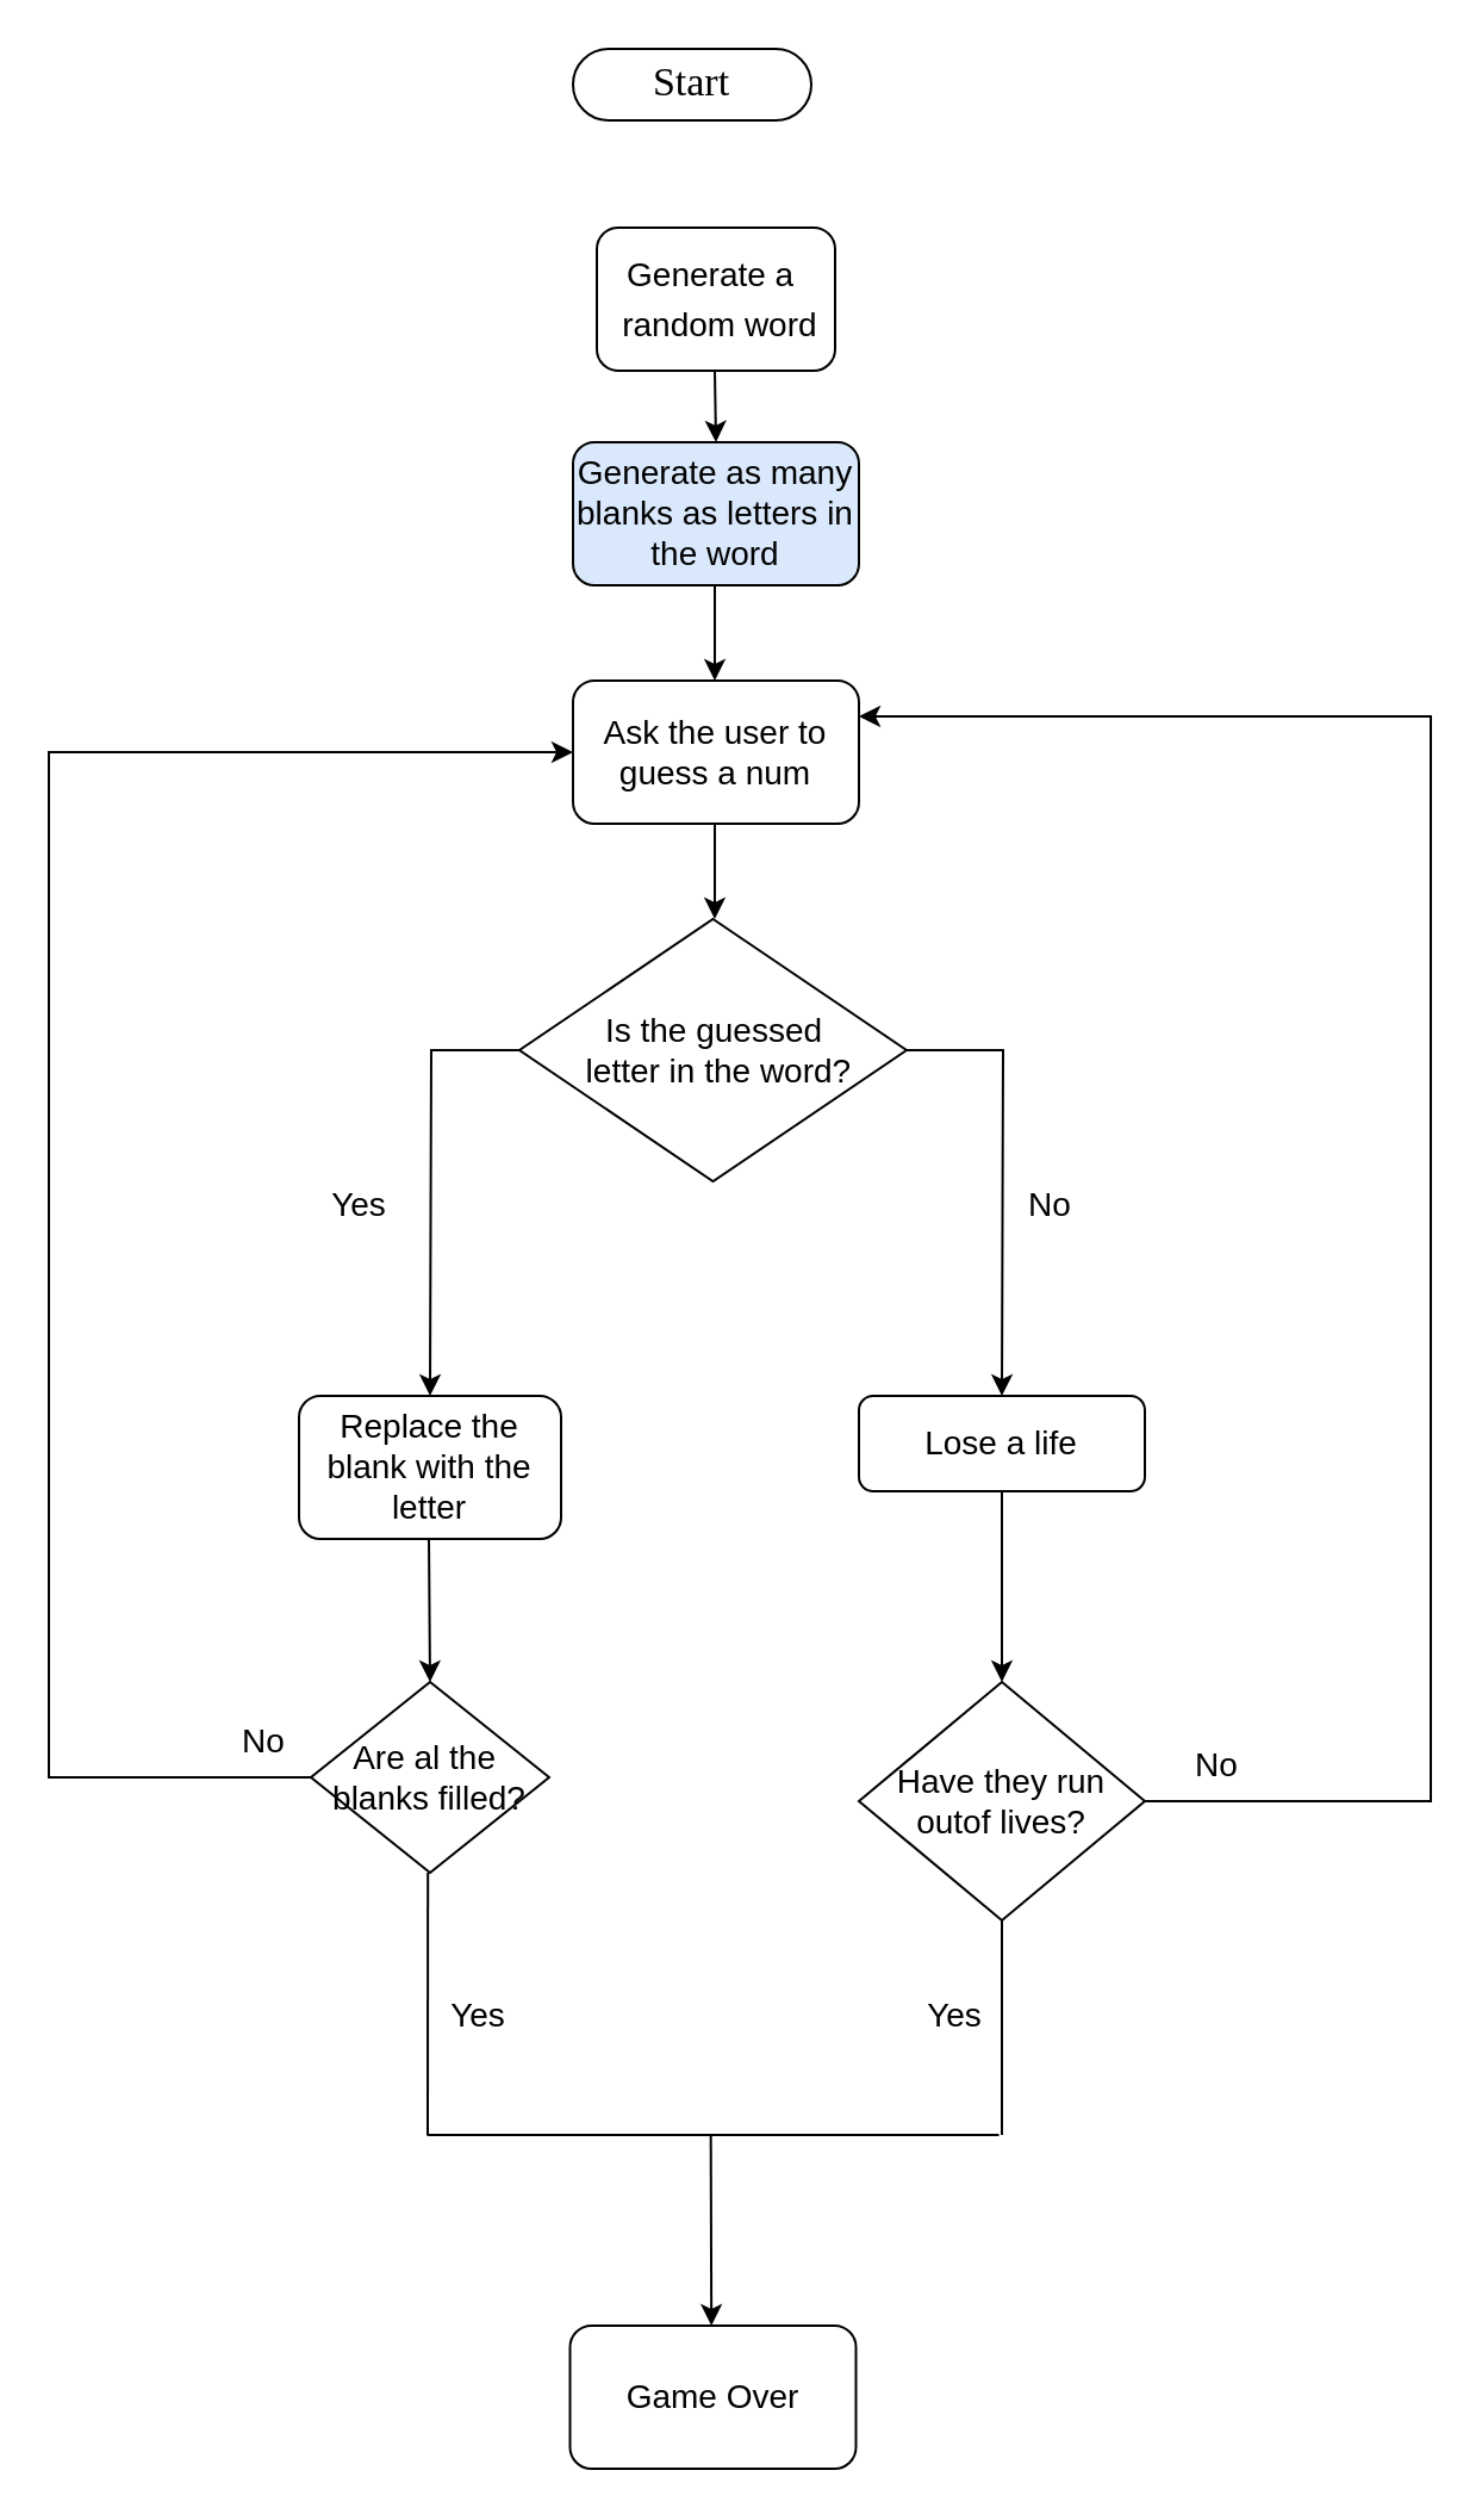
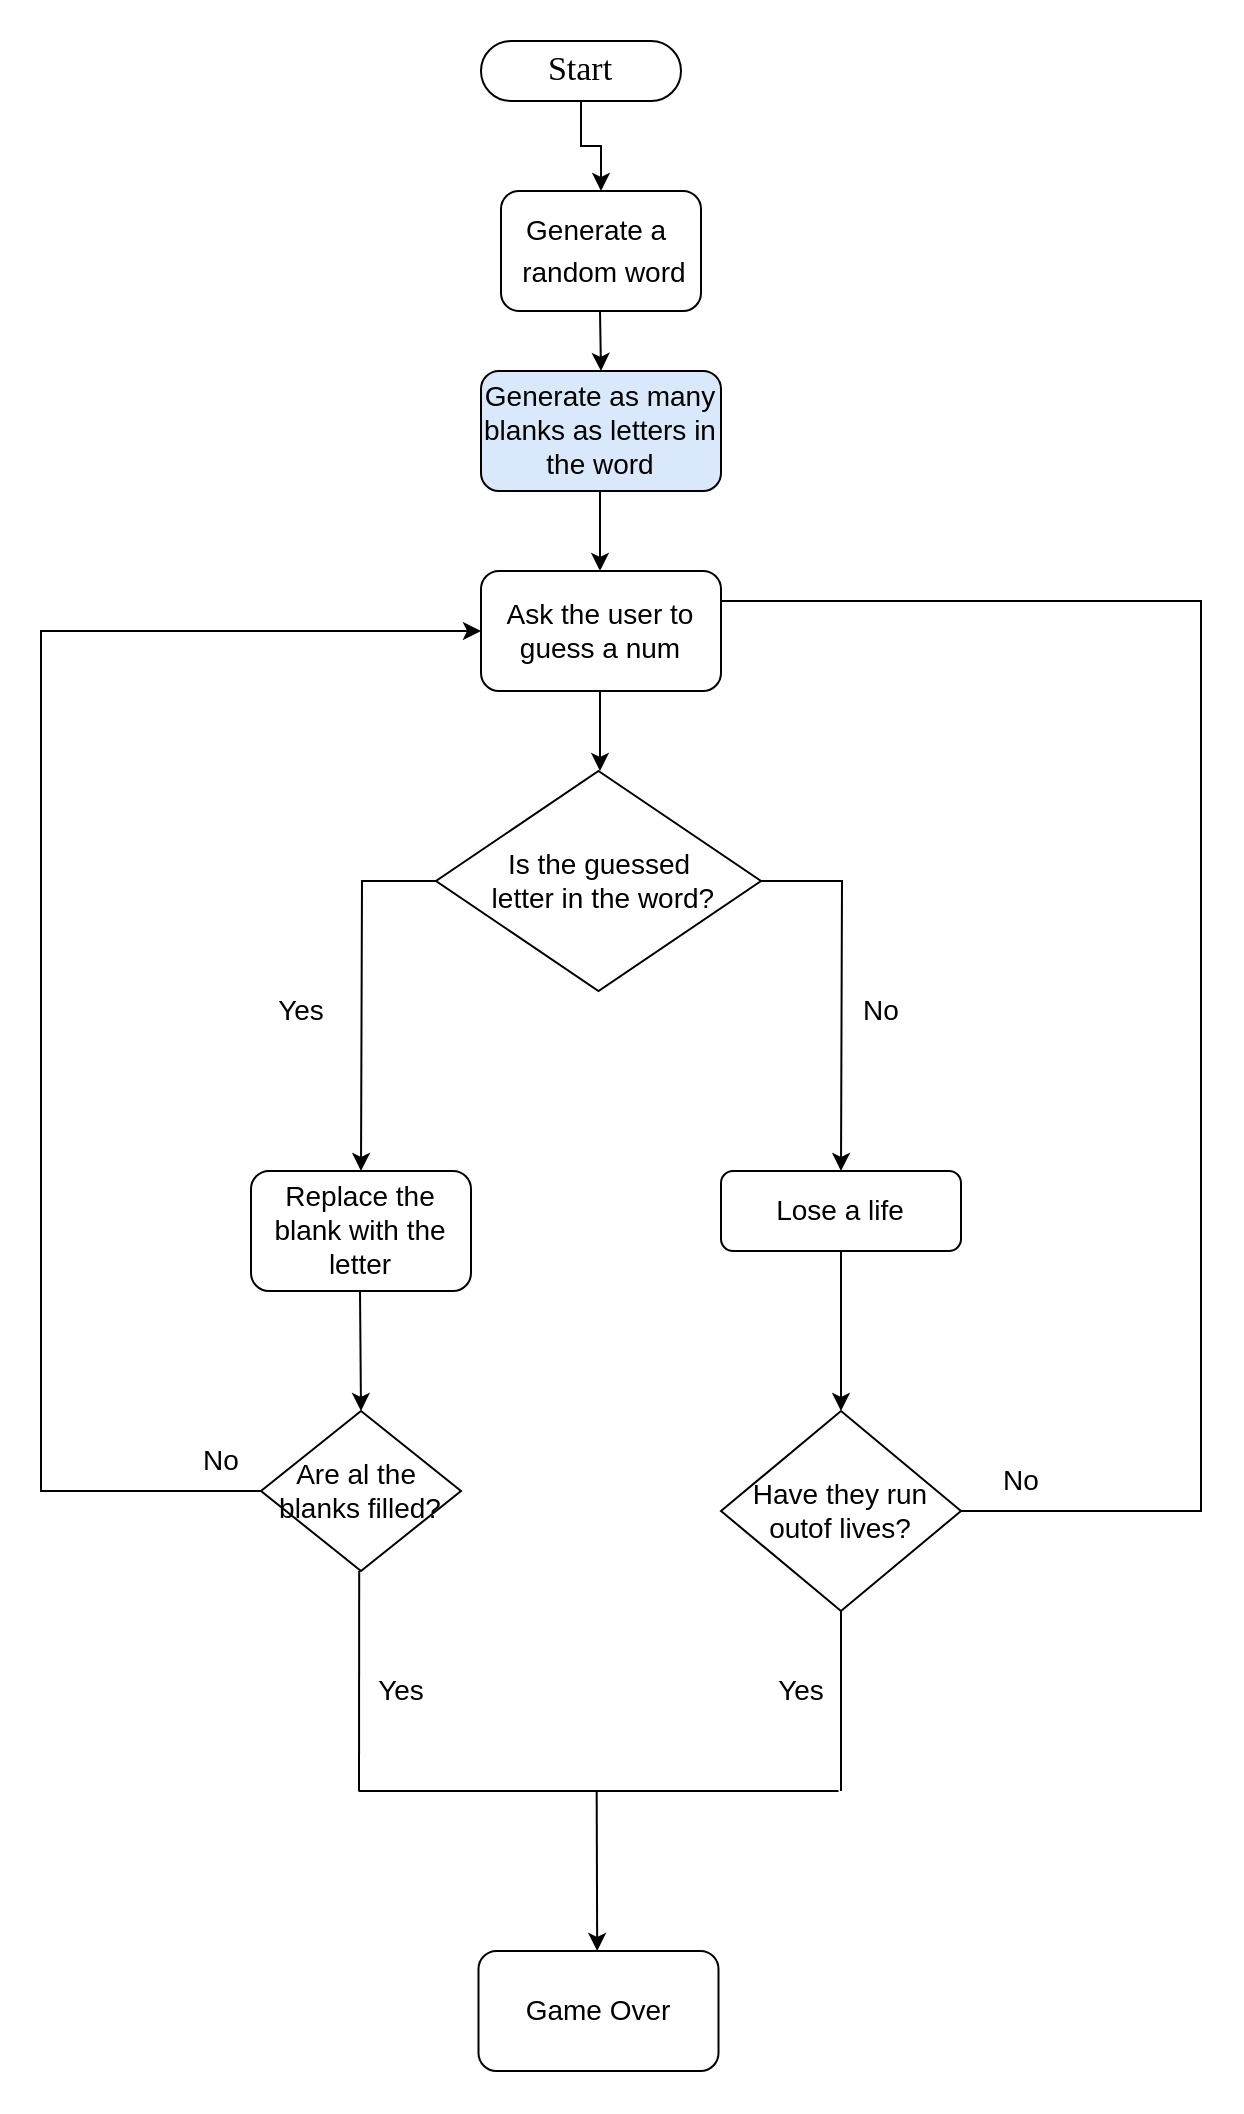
  <mxCell id="0" />
  <mxCell id="1" parent="0" />
+ <mxCell id="2" value="" style="edgeStyle=orthogonalEdgeStyle;rounded=0;orthogonalLoop=1;jettySize=auto;html=1;fontSize=14;" edge="1" parent="1" source="3" target="4"><mxGeometry relative="1" as="geometry" /></mxCell>
  <mxCell id="3" value="Start" style="rounded=1;whiteSpace=wrap;html=1;fontFamily=Times New Roman;arcSize=50;fontSize=17;" parent="1" vertex="1"><mxGeometry x="240" y="20" width="100" height="30" as="geometry" /></mxCell>
  <mxCell id="4" value="&lt;font style=&quot;font-size: 14px;&quot;&gt;Generate a&amp;nbsp; &amp;nbsp;random word&lt;/font&gt;" style="rounded=1;whiteSpace=wrap;html=1;fontSize=17;" vertex="1" parent="1"><mxGeometry x="250" y="95" width="100" height="60" as="geometry" /></mxCell>
  <mxCell id="5" value="" style="endArrow=classic;html=1;rounded=0;fontSize=14;" edge="1" parent="1"><mxGeometry width="50" height="50" relative="1" as="geometry"><mxPoint x="299.5" y="155" as="sourcePoint" /><mxPoint x="300" y="185" as="targetPoint" /></mxGeometry></mxCell>
  <mxCell id="6" value="Generate as many blanks as letters in the word" style="rounded=1;whiteSpace=wrap;html=1;fontSize=14;fillColor=#dae8fc;" vertex="1" parent="1"><mxGeometry x="240" y="185" width="120" height="60" as="geometry" /></mxCell>
  <mxCell id="7" value="" style="endArrow=classic;html=1;rounded=0;fontSize=14;" edge="1" parent="1"><mxGeometry width="50" height="50" relative="1" as="geometry"><mxPoint x="299.5" y="245" as="sourcePoint" /><mxPoint x="299.5" y="285" as="targetPoint" /></mxGeometry></mxCell>
  <mxCell id="8" style="edgeStyle=orthogonalEdgeStyle;rounded=0;orthogonalLoop=1;jettySize=auto;html=1;exitX=0;exitY=0.5;exitDx=0;exitDy=0;fontSize=14;" edge="1" parent="1" source="10"><mxGeometry relative="1" as="geometry"><mxPoint x="180" y="585" as="targetPoint" /></mxGeometry></mxCell>
  <mxCell id="9" style="edgeStyle=orthogonalEdgeStyle;rounded=0;orthogonalLoop=1;jettySize=auto;html=1;fontSize=14;" edge="1" parent="1" source="10"><mxGeometry relative="1" as="geometry"><mxPoint x="420" y="585" as="targetPoint" /></mxGeometry></mxCell>
  <mxCell id="10" value="&lt;font style=&quot;font-size: 14px;&quot;&gt;Is the guessed&lt;br&gt;&amp;nbsp;letter in the word?&lt;/font&gt;" style="rhombus;whiteSpace=wrap;html=1;fontSize=14;" vertex="1" parent="1"><mxGeometry x="217.5" y="385" width="162.5" height="110" as="geometry" /></mxCell>
  <mxCell id="11" value="Ask the user to guess a num" style="rounded=1;whiteSpace=wrap;html=1;fontSize=14;" vertex="1" parent="1"><mxGeometry x="240" y="285" width="120" height="60" as="geometry" /></mxCell>
  <mxCell id="12" value="" style="endArrow=classic;html=1;rounded=0;fontSize=14;" edge="1" parent="1"><mxGeometry width="50" height="50" relative="1" as="geometry"><mxPoint x="299.5" y="345" as="sourcePoint" /><mxPoint x="299.5" y="385" as="targetPoint" /></mxGeometry></mxCell>
  <mxCell id="13" value="Yes" style="text;html=1;align=center;verticalAlign=middle;resizable=0;points=[];autosize=1;strokeColor=none;fillColor=none;fontSize=14;" vertex="1" parent="1"><mxGeometry x="125" y="490" width="50" height="30" as="geometry" /></mxCell>
  <mxCell id="14" value="Replace the blank with the letter" style="rounded=1;whiteSpace=wrap;html=1;fontSize=14;" vertex="1" parent="1"><mxGeometry x="125" y="585" width="110" height="60" as="geometry" /></mxCell>
  <mxCell id="15" value="No" style="text;html=1;align=center;verticalAlign=middle;resizable=0;points=[];autosize=1;strokeColor=none;fillColor=none;fontSize=14;" vertex="1" parent="1"><mxGeometry x="420" y="490" width="40" height="30" as="geometry" /></mxCell>
  <mxCell id="16" style="edgeStyle=orthogonalEdgeStyle;rounded=0;orthogonalLoop=1;jettySize=auto;html=1;exitX=0.5;exitY=1;exitDx=0;exitDy=0;fontSize=14;" edge="1" parent="1" source="17"><mxGeometry relative="1" as="geometry"><mxPoint x="420" y="705" as="targetPoint" /></mxGeometry></mxCell>
  <mxCell id="17" value="Lose a life" style="rounded=1;whiteSpace=wrap;html=1;fontSize=14;" vertex="1" parent="1"><mxGeometry x="360" y="585" width="120" height="40" as="geometry" /></mxCell>
  <mxCell id="18" value="" style="endArrow=classic;html=1;rounded=0;fontSize=14;" edge="1" parent="1"><mxGeometry width="50" height="50" relative="1" as="geometry"><mxPoint x="179.5" y="645" as="sourcePoint" /><mxPoint x="180" y="705" as="targetPoint" /></mxGeometry></mxCell>
  <mxCell id="19" style="edgeStyle=orthogonalEdgeStyle;rounded=0;orthogonalLoop=1;jettySize=auto;html=1;exitX=0;exitY=0.5;exitDx=0;exitDy=0;fontSize=14;entryX=0;entryY=0.5;entryDx=0;entryDy=0;" edge="1" parent="1" target="11"><mxGeometry relative="1" as="geometry"><mxPoint x="21" y="315" as="targetPoint" /><mxPoint x="131" y="745" as="sourcePoint" /><Array as="points"><mxPoint x="20" y="745" /><mxPoint x="20" y="315" /></Array></mxGeometry></mxCell>
  <mxCell id="20" value="Are al the&amp;nbsp;&lt;br&gt;blanks filled?" style="rhombus;whiteSpace=wrap;html=1;fontSize=14;" vertex="1" parent="1"><mxGeometry x="130" y="705" width="100" height="80" as="geometry" /></mxCell>
  <mxCell id="21" value="No" style="text;html=1;align=center;verticalAlign=middle;resizable=0;points=[];autosize=1;strokeColor=none;fillColor=none;fontSize=14;" vertex="1" parent="1"><mxGeometry x="90" y="715" width="40" height="30" as="geometry" /></mxCell>
- <mxCell id="22" style="edgeStyle=orthogonalEdgeStyle;rounded=0;orthogonalLoop=1;jettySize=auto;html=1;exitX=1;exitY=0.5;exitDx=0;exitDy=0;fontSize=14;entryX=1;entryY=0.25;entryDx=0;entryDy=0;" edge="1" parent="1" source="23" target="11"><mxGeometry relative="1" as="geometry"><mxPoint x="580" y="315" as="targetPoint" /><Array as="points"><mxPoint x="600" y="755" /><mxPoint x="600" y="300" /></Array></mxGeometry></mxCell>
+ <mxCell id="22" style="edgeStyle=orthogonalEdgeStyle;rounded=0;orthogonalLoop=1;jettySize=auto;html=1;exitX=1;exitY=0.5;exitDx=0;exitDy=0;fontSize=14;entryX=1;entryY=0.25;entryDx=0;entryDy=0;endArrow=none;" edge="1" parent="1" source="23" target="11"><mxGeometry relative="1" as="geometry"><mxPoint x="580" y="315" as="targetPoint" /><Array as="points"><mxPoint x="600" y="755" /><mxPoint x="600" y="300" /></Array></mxGeometry></mxCell>
  <mxCell id="23" value="Have they run outof lives?" style="rhombus;whiteSpace=wrap;html=1;fontSize=14;" vertex="1" parent="1"><mxGeometry x="360" y="705" width="120" height="100" as="geometry" /></mxCell>
  <mxCell id="24" value="No" style="text;html=1;align=center;verticalAlign=middle;resizable=0;points=[];autosize=1;strokeColor=none;fillColor=none;fontSize=14;" vertex="1" parent="1"><mxGeometry x="490" y="725" width="40" height="30" as="geometry" /></mxCell>
  <mxCell id="25" value="" style="endArrow=none;html=1;rounded=0;fontSize=14;" edge="1" parent="1"><mxGeometry width="50" height="50" relative="1" as="geometry"><mxPoint x="179.09" y="785" as="sourcePoint" /><mxPoint x="179" y="895" as="targetPoint" /></mxGeometry></mxCell>
  <mxCell id="26" value="" style="endArrow=none;html=1;rounded=0;fontSize=14;" edge="1" parent="1"><mxGeometry width="50" height="50" relative="1" as="geometry"><mxPoint x="420" y="895" as="sourcePoint" /><mxPoint x="420" y="805" as="targetPoint" /></mxGeometry></mxCell>
  <mxCell id="27" value="" style="endArrow=none;html=1;rounded=0;fontSize=14;" edge="1" parent="1"><mxGeometry width="50" height="50" relative="1" as="geometry"><mxPoint x="178.75" y="895" as="sourcePoint" /><mxPoint x="418.75" y="895" as="targetPoint" /></mxGeometry></mxCell>
  <mxCell id="28" value="Yes" style="text;html=1;align=center;verticalAlign=middle;resizable=0;points=[];autosize=1;strokeColor=none;fillColor=none;fontSize=14;" vertex="1" parent="1"><mxGeometry x="175" y="830" width="50" height="30" as="geometry" /></mxCell>
  <mxCell id="29" value="Yes" style="text;html=1;align=center;verticalAlign=middle;resizable=0;points=[];autosize=1;strokeColor=none;fillColor=none;fontSize=14;" vertex="1" parent="1"><mxGeometry x="375" y="830" width="50" height="30" as="geometry" /></mxCell>
  <mxCell id="30" value="" style="endArrow=classic;html=1;rounded=0;fontSize=14;" edge="1" parent="1"><mxGeometry width="50" height="50" relative="1" as="geometry"><mxPoint x="297.84" y="895" as="sourcePoint" /><mxPoint x="298.09" y="975" as="targetPoint" /></mxGeometry></mxCell>
  <mxCell id="31" value="Game Over" style="rounded=1;whiteSpace=wrap;html=1;fontSize=14;" vertex="1" parent="1"><mxGeometry x="238.75" y="975" width="120" height="60" as="geometry" /></mxCell>
